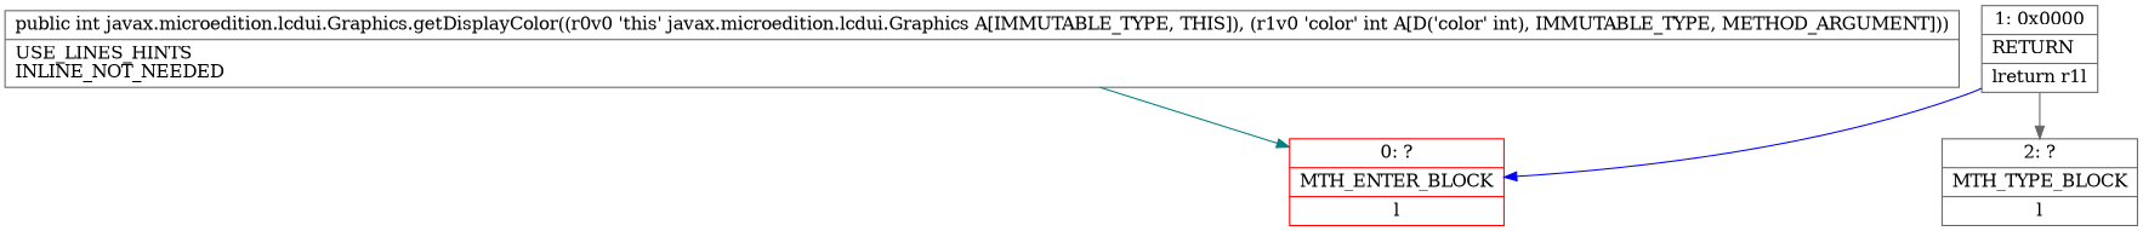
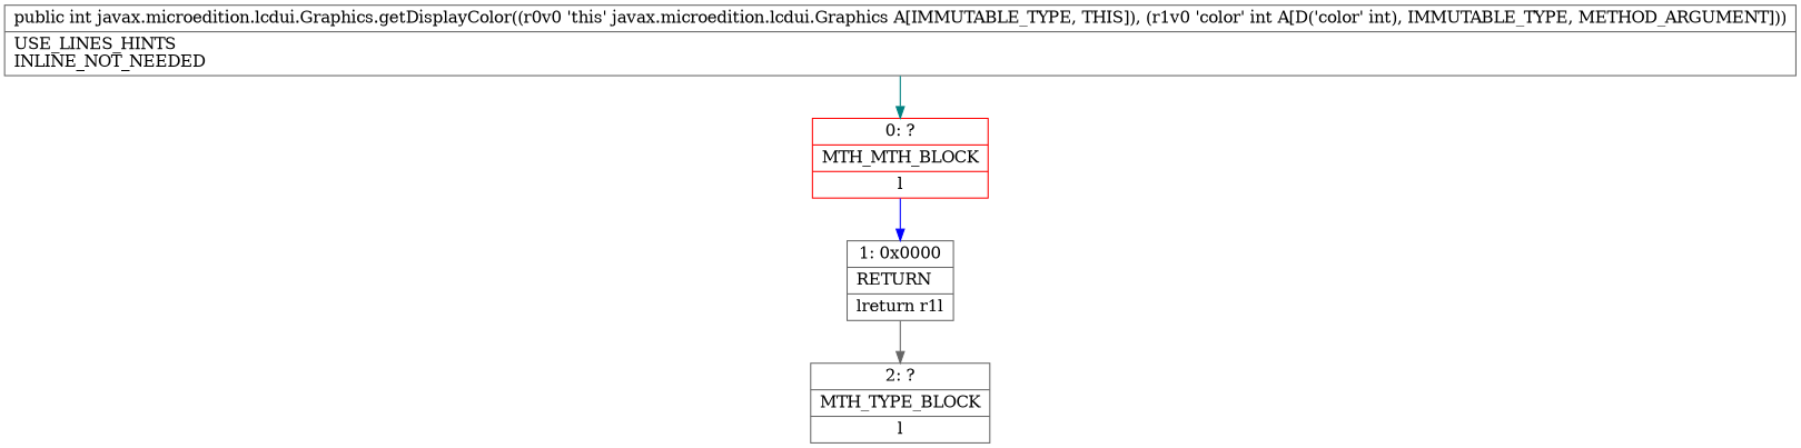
  digraph {
    node [color=gray40 shape=record]
-   n1 [color=red label="{0\:\ ?|MTH_ENTER_BLOCK\l|l}"]
+   n1 [color=red label="{0\:\ ?|MTH_MTH_BLOCK\l|l}"]
    n2 [label="{1\:\ 0x0000|RETURN\l|lreturn r1l}"]
    n3 [label="{2\:\ ?|MTH_TYPE_BLOCK\l|l}"]
    n4 [label="{public int javax.microedition.lcdui.Graphics.getDisplayColor((r0v0 'this' javax.microedition.lcdui.Graphics A[IMMUTABLE_TYPE, THIS]), (r1v0 'color' int A[D('color' int), IMMUTABLE_TYPE, METHOD_ARGUMENT]))  | USE_LINES_HINTS\lINLINE_NOT_NEEDED\l}"]
-   n2 -> n1 [color=blue]
+   n1 -> n2 [color=blue]
    n2 -> n3 [color=gray40]
    n4 -> n1 [color=teal]
  }
